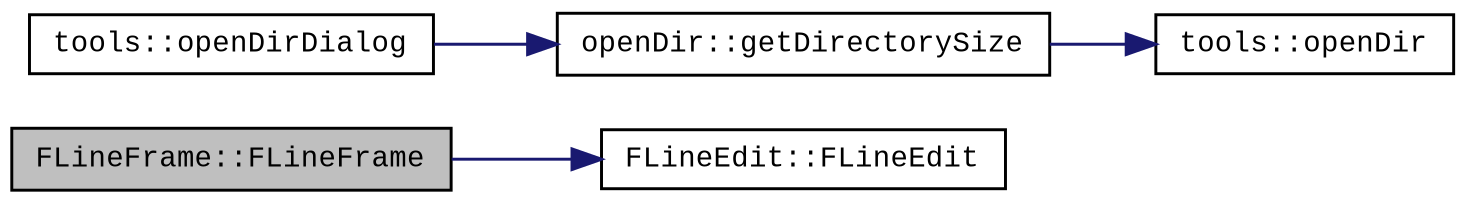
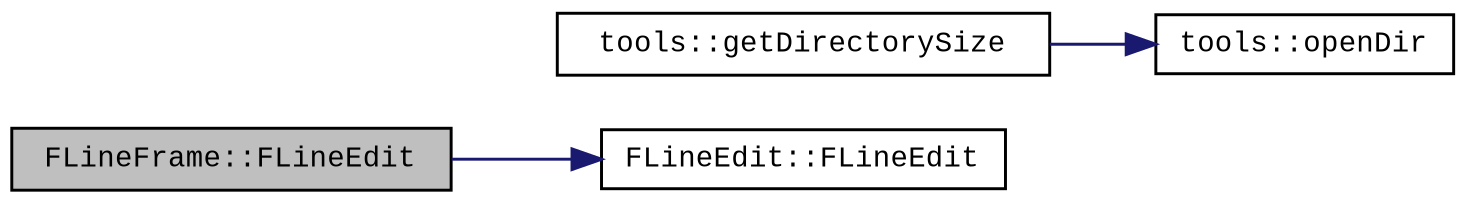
  digraph {
    fontname="Liberation Mono"
    rankdir=LR
    node [color=black fillcolor=white fontname="Liberation Mono" fontsize=10 shape=record style=filled]
    edge [color=midnightblue fontname="Liberation Mono" fontsize=10 labelfontname=Helvetica labelfontsize=10 style=solid]
-   n1 [fillcolor=grey75 fontcolor=black height=0.2 label="FLineFrame::FLineFrame" width=0.4]
+   n1 [fillcolor=grey75 fontcolor=black height=0.2 label="FLineFrame::FLineEdit" width=0.4]
    n2 [height=0.2 label="FLineEdit::FLineEdit" width=0.4]
    n3 [height=0.2 label="tools::openDir" width=0.4]
-   n4 [height=0.2 label="tools::openDirDialog" width=0.4]
-   n5 [height=0.2 label="openDir::getDirectorySize" width=0.4]
+   n5 [height=0.2 label="tools::getDirectorySize" width=0.4]
    n1 -> n2
-   n4 -> n5
    n5 -> n3
  }
